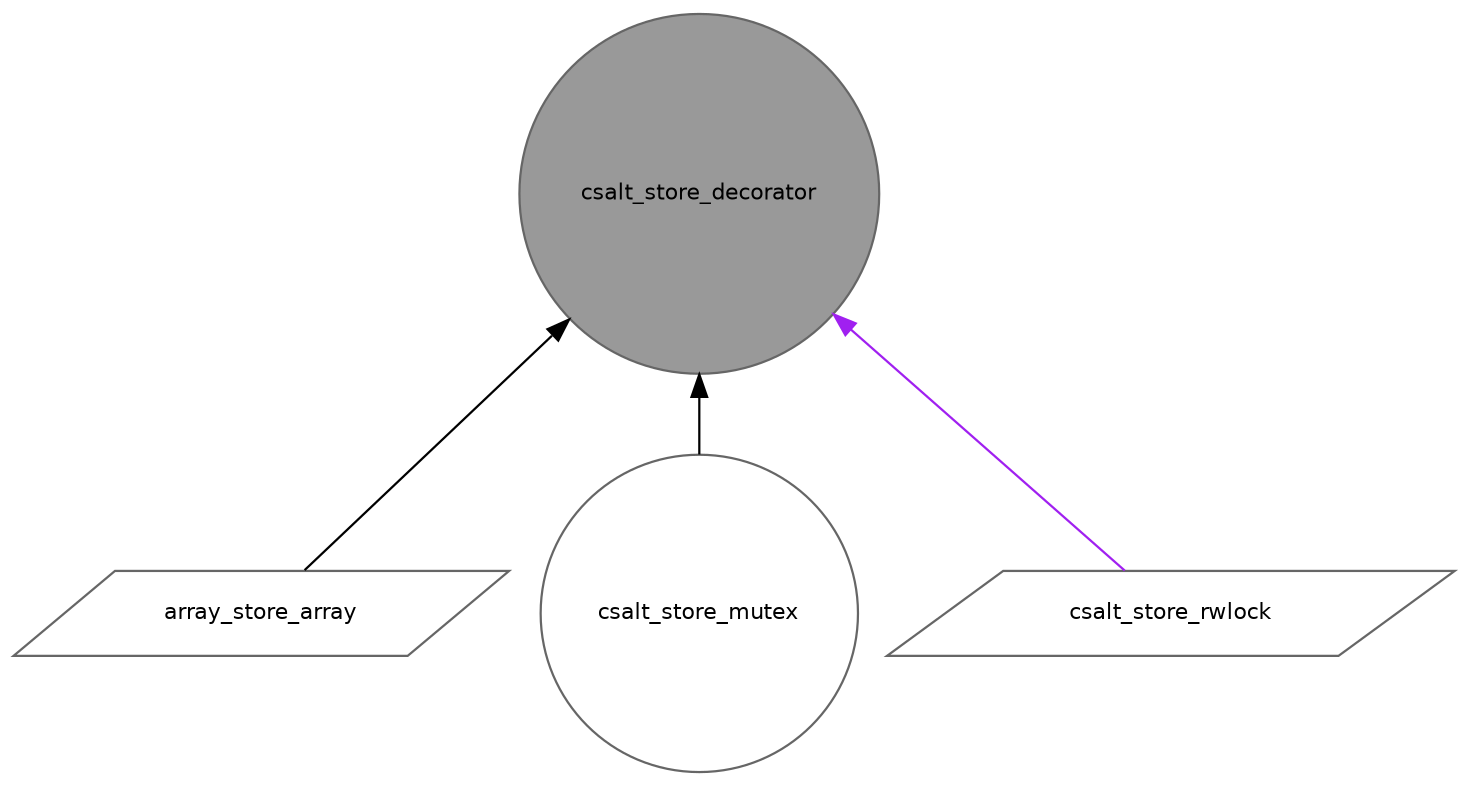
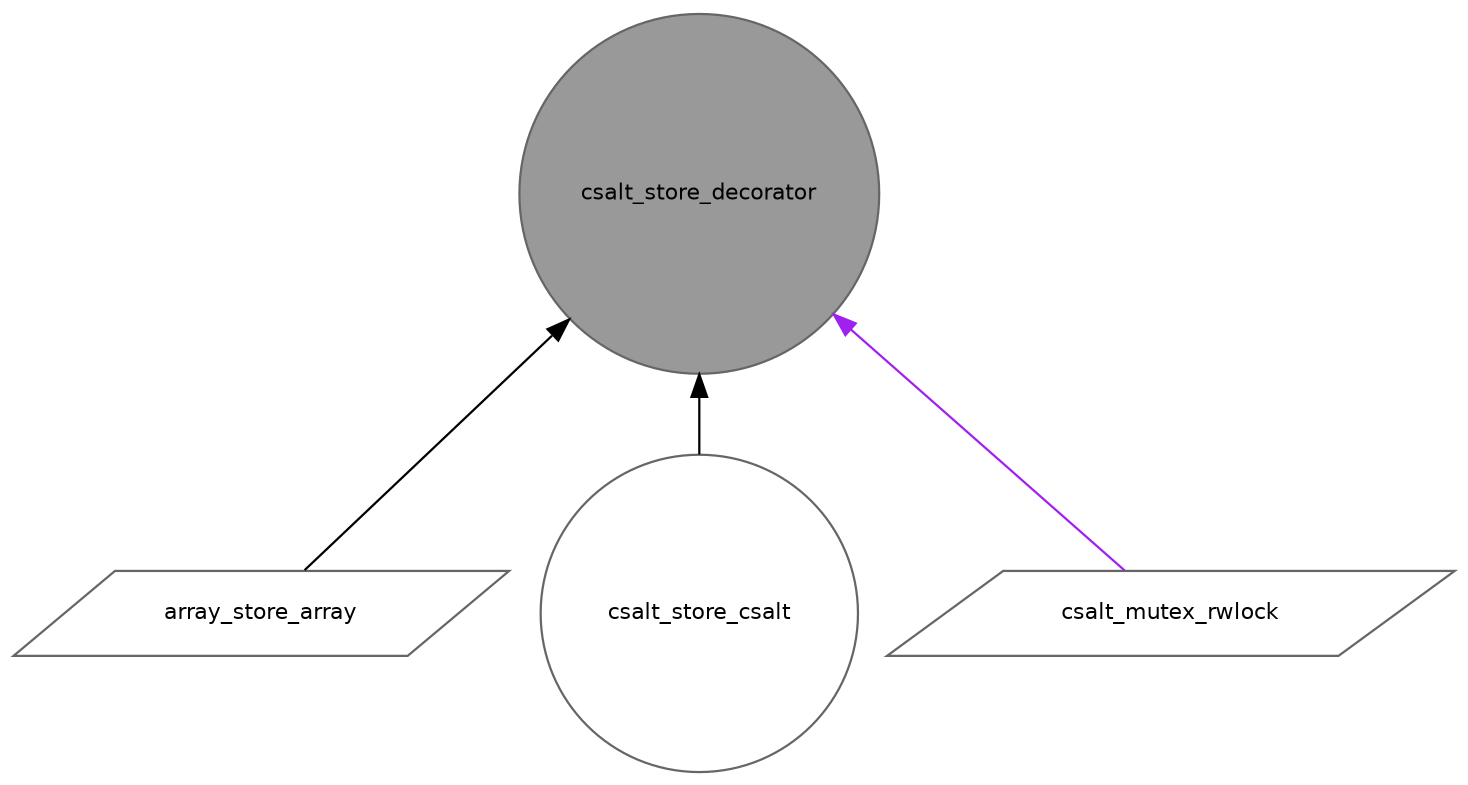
  digraph {
    node [color=gray40 fillcolor=white fontname=Helvetica fontsize=10 shape=circle style=filled]
    edge [color=black dir=back fontname=Helvetica fontsize=10 labelfontname=Helvetica labelfontsize=10 style=solid]
    n1 [fillcolor=grey60 fontcolor=black height=0.2 label=csalt_store_decorator width=0.4]
    n2 [height=0.2 label=array_store_array shape=parallelogram width=0.4]
-   n3 [height=0.2 label=csalt_store_mutex width=0.4]
-   n4 [height=0.2 label=csalt_store_rwlock shape=parallelogram width=0.4]
+   n3 [height=0.2 label=csalt_store_csalt width=0.4]
+   n4 [height=0.2 label=csalt_mutex_rwlock shape=parallelogram width=0.4]
    n1 -> n2
    n1 -> n3
    n1 -> n4 [color=purple]
  }
